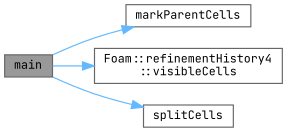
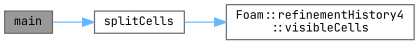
  digraph {
    fontname="JetBrains Mono"
    rankdir=LR
    node [color=grey40 fillcolor=white fontname="JetBrains Mono" fontsize=10 shape=box style=filled]
    edge [color=steelblue1 fontname="JetBrains Mono" fontsize=10 labelfontname=Helvetica labelfontsize=10 style=solid]
    n1 [color=gray40 fillcolor=grey60 fontcolor=black height=0.2 label=main width=0.4]
-   n2 [height=0.2 label=markParentCells width=0.4]
    n3 [height=0.2 label="Foam::refinementHistory4\l::visibleCells" width=0.4]
    n4 [height=0.2 label=splitCells width=0.4]
-   n1 -> n2
-   n1 -> n3
+   n4 -> n3
    n1 -> n4
  }
